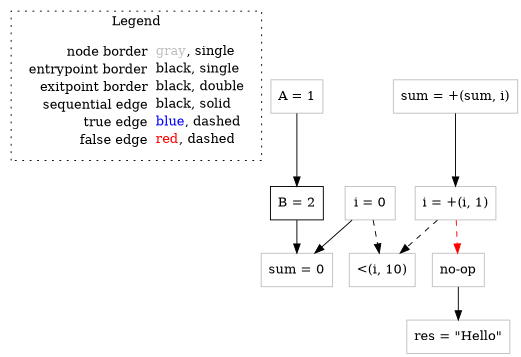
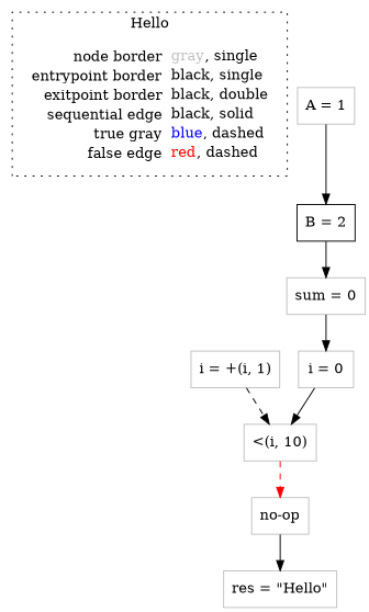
  digraph {
    node [shape=rect color=gray]
    edge [color=black]
-   n1 [label=<<table border="0" cellpadding="2" cellspacing="0" cellborder="0"><tr><td align="right">node border&nbsp;</td><td align="left"><font color="gray">gray</font>, single</td></tr><tr><td align="right">entrypoint border&nbsp;</td><td align="left"><font color="black">black</font>, single</td></tr><tr><td align="right">exitpoint border&nbsp;</td><td align="left"><font color="black">black</font>, double</td></tr><tr><td align="right">sequential edge&nbsp;</td><td align="left"><font color="black">black</font>, solid</td></tr><tr><td align="right">true edge&nbsp;</td><td align="left"><font color="blue">blue</font>, dashed</td></tr><tr><td align="right">false edge&nbsp;</td><td align="left"><font color="red">red</font>, dashed</td></tr></table>> shape=plaintext color=""]
+   n1 [label=<<table border="0" cellpadding="2" cellspacing="0" cellborder="0"><tr><td align="right">node border&nbsp;</td><td align="left"><font color="gray">gray</font>, single</td></tr><tr><td align="right">entrypoint border&nbsp;</td><td align="left"><font color="black">black</font>, single</td></tr><tr><td align="right">exitpoint border&nbsp;</td><td align="left"><font color="black">black</font>, double</td></tr><tr><td align="right">sequential edge&nbsp;</td><td align="left"><font color="black">black</font>, solid</td></tr><tr><td align="right">true gray&nbsp;</td><td align="left"><font color="blue">blue</font>, dashed</td></tr><tr><td align="right">false edge&nbsp;</td><td align="left"><font color="red">red</font>, dashed</td></tr></table>> shape=plaintext color=""]
    n2 [color=black label=<B = 2>]
    n3 [label=<sum = 0>]
    n4 [label=<i = 0>]
    n5 [label=<A = 1>]
    n6 [label=<&lt;(i, 10)>]
    n7 [label=<no-op>]
    n8 [label=<res = &quot;Hello&quot;>]
-   n9 [label=<sum = +(sum, i)>]
    n10 [label=<i = +(i, 1)>]
    subgraph cluster_1 {
-     label=Legend
+     label=Hello
      style=dotted
      n1
    }
    n2 -> n3
-   n4 -> n3
-   n4 -> n6 [style=dashed]
+   n3 -> n4
+   n4 -> n6
    n5 -> n2
-   n10 -> n7 [color=red style=dashed]
+   n6 -> n7 [color=red style=dashed]
    n7 -> n8
-   n9 -> n10
    n10 -> n6 [style=dashed]
  }
